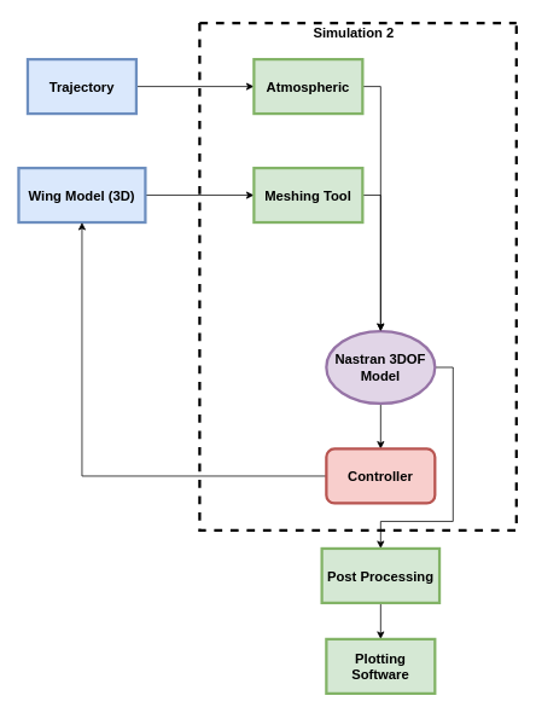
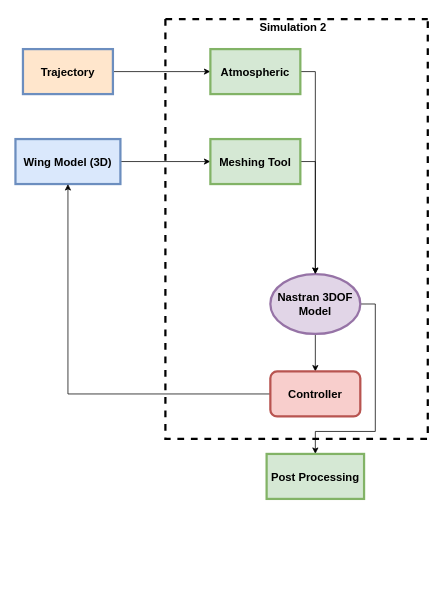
  <mxCell id="0" />
  <mxCell id="1" parent="0" />
  <mxCell id="2" style="edgeStyle=orthogonalEdgeStyle;rounded=0;orthogonalLoop=1;jettySize=auto;html=1;exitX=1;exitY=0.5;exitDx=0;exitDy=0;entryX=0;entryY=0.5;entryDx=0;entryDy=0;fontSize=15;" edge="1" parent="1" source="3" target="12"><mxGeometry relative="1" as="geometry" /></mxCell>
- <mxCell id="3" value="&lt;b&gt;&lt;font style=&quot;font-size: 15px;&quot;&gt;Trajectory&lt;/font&gt;&lt;/b&gt;" style="rounded=0;whiteSpace=wrap;html=1;strokeWidth=3;fillColor=#dae8fc;strokeColor=#6c8ebf;" vertex="1" parent="1"><mxGeometry x="30" y="65" width="120" height="60" as="geometry" /></mxCell>
+ <mxCell id="3" value="&lt;b&gt;&lt;font style=&quot;font-size: 15px;&quot;&gt;Trajectory&lt;/font&gt;&lt;/b&gt;" style="rounded=0;whiteSpace=wrap;html=1;strokeWidth=3;fillColor=#ffe6cc;strokeColor=#6c8ebf;" vertex="1" parent="1"><mxGeometry x="30" y="65" width="120" height="60" as="geometry" /></mxCell>
  <mxCell id="4" style="edgeStyle=orthogonalEdgeStyle;rounded=0;orthogonalLoop=1;jettySize=auto;html=1;exitX=1;exitY=0.5;exitDx=0;exitDy=0;entryX=0;entryY=0.5;entryDx=0;entryDy=0;fontSize=15;" edge="1" parent="1" source="5" target="10"><mxGeometry relative="1" as="geometry" /></mxCell>
  <mxCell id="5" value="&lt;b&gt;&lt;font style=&quot;font-size: 15px;&quot;&gt;Wing Model (3D)&lt;/font&gt;&lt;/b&gt;" style="rounded=0;whiteSpace=wrap;html=1;strokeWidth=3;fillColor=#dae8fc;strokeColor=#6c8ebf;" vertex="1" parent="1"><mxGeometry x="20" y="185" width="140" height="60" as="geometry" /></mxCell>
  <mxCell id="6" style="edgeStyle=orthogonalEdgeStyle;rounded=0;orthogonalLoop=1;jettySize=auto;html=1;exitX=1;exitY=0.5;exitDx=0;exitDy=0;entryX=0.5;entryY=0;entryDx=0;entryDy=0;fontSize=15;" edge="1" parent="1" source="8" target="16"><mxGeometry relative="1" as="geometry"><Array as="points"><mxPoint x="500" y="405" /><mxPoint x="500" y="575" /><mxPoint x="420" y="575" /></Array></mxGeometry></mxCell>
  <mxCell id="7" style="edgeStyle=orthogonalEdgeStyle;rounded=0;orthogonalLoop=1;jettySize=auto;html=1;exitX=0.5;exitY=1;exitDx=0;exitDy=0;entryX=0.5;entryY=0;entryDx=0;entryDy=0;fontSize=15;" edge="1" parent="1" source="8" target="14"><mxGeometry relative="1" as="geometry" /></mxCell>
  <mxCell id="8" value="Nastran 3DOF Model" style="ellipse;whiteSpace=wrap;html=1;fontSize=15;strokeWidth=3;fontStyle=1;fillColor=#e1d5e7;strokeColor=#9673a6;" vertex="1" parent="1"><mxGeometry x="360" y="365" width="120" height="80" as="geometry" /></mxCell>
  <mxCell id="9" style="edgeStyle=orthogonalEdgeStyle;rounded=0;orthogonalLoop=1;jettySize=auto;html=1;exitX=1;exitY=0.5;exitDx=0;exitDy=0;entryX=0.5;entryY=0;entryDx=0;entryDy=0;fontSize=15;" edge="1" parent="1" source="10" target="8"><mxGeometry relative="1" as="geometry" /></mxCell>
  <mxCell id="10" value="Meshing Tool" style="rounded=0;whiteSpace=wrap;html=1;fontSize=15;strokeWidth=3;fillColor=#d5e8d4;strokeColor=#82b366;fontStyle=1" vertex="1" parent="1"><mxGeometry x="280" y="185" width="120" height="60" as="geometry" /></mxCell>
  <mxCell id="11" style="edgeStyle=orthogonalEdgeStyle;rounded=0;orthogonalLoop=1;jettySize=auto;html=1;exitX=1;exitY=0.5;exitDx=0;exitDy=0;entryX=0.5;entryY=0;entryDx=0;entryDy=0;fontSize=15;" edge="1" parent="1" source="12" target="8"><mxGeometry relative="1" as="geometry" /></mxCell>
  <mxCell id="12" value="&lt;b&gt;Atmospheric&lt;/b&gt;" style="rounded=0;whiteSpace=wrap;html=1;fontSize=15;strokeWidth=3;fillColor=#d5e8d4;strokeColor=#82b366;" vertex="1" parent="1"><mxGeometry x="280" y="65" width="120" height="60" as="geometry" /></mxCell>
  <mxCell id="13" style="edgeStyle=orthogonalEdgeStyle;rounded=0;orthogonalLoop=1;jettySize=auto;html=1;exitX=0;exitY=0.5;exitDx=0;exitDy=0;entryX=0.5;entryY=1;entryDx=0;entryDy=0;fontSize=15;" edge="1" parent="1" source="14" target="5"><mxGeometry relative="1" as="geometry" /></mxCell>
  <mxCell id="14" value="Controller" style="whiteSpace=wrap;html=1;fontSize=15;strokeWidth=3;fillColor=#f8cecc;strokeColor=#b85450;fontStyle=1;rounded=1;" vertex="1" parent="1"><mxGeometry x="360" y="495" width="120" height="60" as="geometry" /></mxCell>
- <mxCell id="15" style="edgeStyle=orthogonalEdgeStyle;rounded=0;orthogonalLoop=1;jettySize=auto;html=1;exitX=0.5;exitY=1;exitDx=0;exitDy=0;fontSize=15;entryX=0.5;entryY=0;entryDx=0;entryDy=0;" edge="1" parent="1" source="16" target="17"><mxGeometry relative="1" as="geometry"><mxPoint x="420" y="695" as="targetPoint" /></mxGeometry></mxCell>
  <mxCell id="16" value="Post Processing" style="rounded=0;whiteSpace=wrap;html=1;fontSize=15;strokeWidth=3;fillColor=#d5e8d4;strokeColor=#82b366;fontStyle=1" vertex="1" parent="1"><mxGeometry x="355" y="605" width="130" height="60" as="geometry" /></mxCell>
- <mxCell id="17" value="Plotting Software" style="rounded=0;whiteSpace=wrap;html=1;fontSize=15;strokeWidth=3;fillColor=#d5e8d4;strokeColor=#82b366;fontStyle=1" vertex="1" parent="1"><mxGeometry x="360" y="705" width="120" height="60" as="geometry" /></mxCell>
  <mxCell id="18" value="" style="swimlane;startSize=0;fontSize=15;strokeWidth=3;dashed=1;" vertex="1" parent="1"><mxGeometry x="220" y="25" width="350" height="560" as="geometry" /></mxCell>
  <mxCell id="19" value="&lt;b&gt;Simulation 2&lt;/b&gt;" style="text;html=1;align=center;verticalAlign=middle;resizable=0;points=[];autosize=1;strokeColor=none;fillColor=none;fontSize=15;" vertex="1" parent="1"><mxGeometry x="335" y="20" width="110" height="30" as="geometry" /></mxCell>
